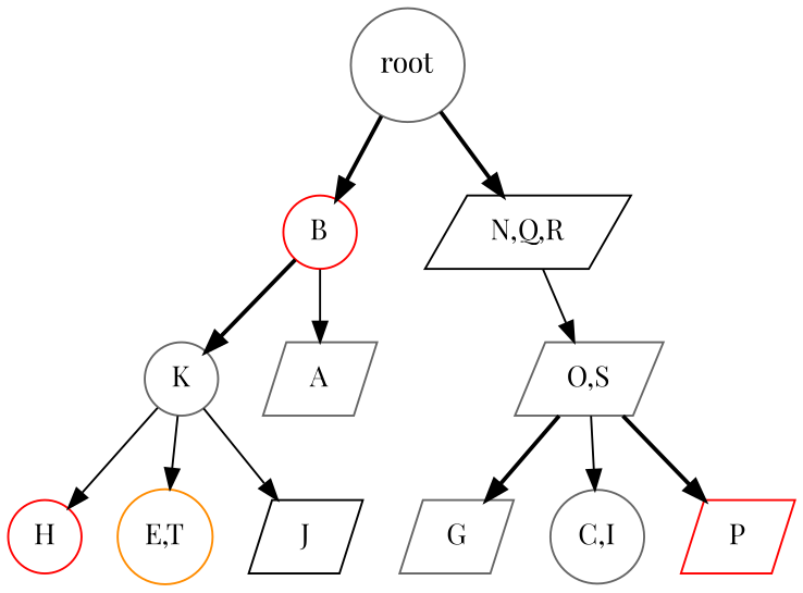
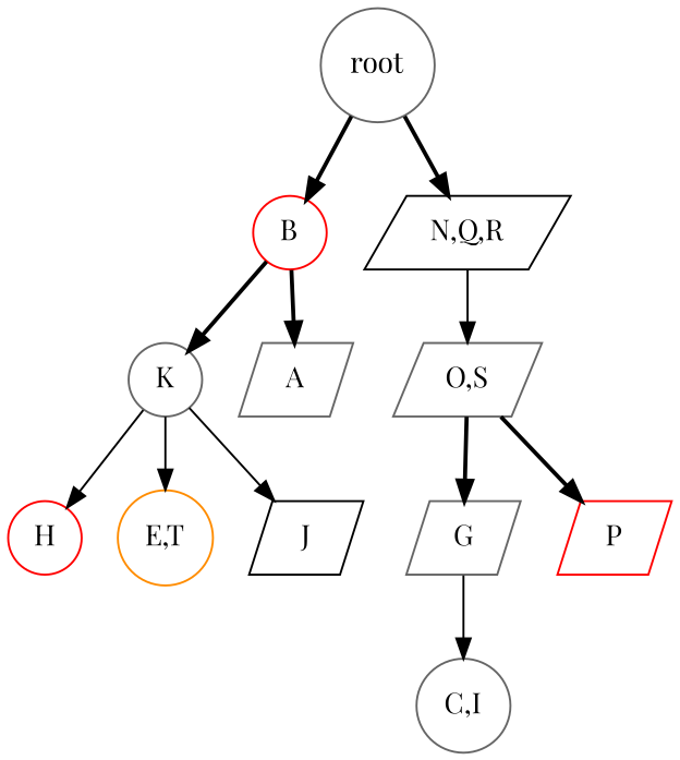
  strict digraph {
    fontname="Playfair Display"
    node [color=gray40 fontname="Playfair Display" shape=circle]
    edge [fontname="Playfair Display" style=bold]
    n1 [label=root]
    n2 [color=red label=B]
    n3 [color=black label="N,Q,R" shape=parallelogram]
    n4 [label=K]
    n5 [label=A shape=parallelogram]
    n6 [label="O,S" shape=parallelogram]
    n7 [color=red label=H]
    n8 [color=darkorange label="E,T"]
    n9 [color=black label=J shape=parallelogram]
    n10 [label=G shape=parallelogram]
    n11 [label="C,I"]
    n12 [color=red label=P shape=parallelogram]
    n1 -> n2
    n1 -> n3
    n2 -> n4
-   n2 -> n5 [style=solid]
+   n2 -> n5
    n3 -> n6 [style=solid]
    n4 -> n7 [style=solid]
    n4 -> n8 [style=solid]
    n4 -> n9 [style=solid]
    n6 -> n10
-   n6 -> n11 [style=solid]
+   n10 -> n11 [style=solid]
    n6 -> n12
  }
